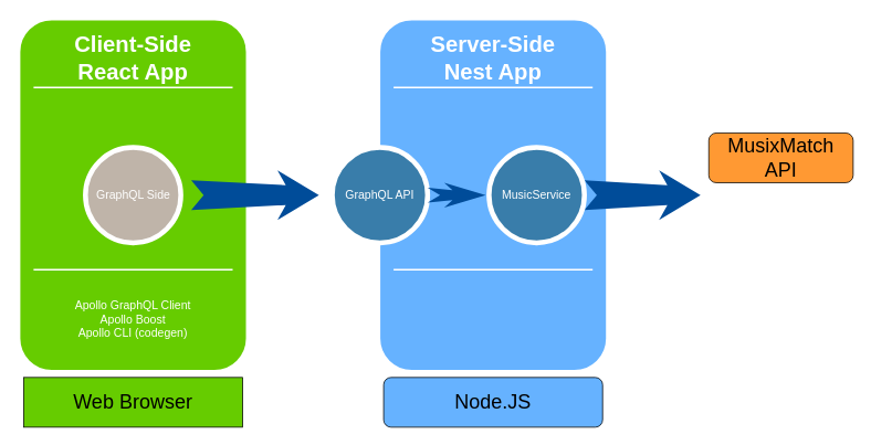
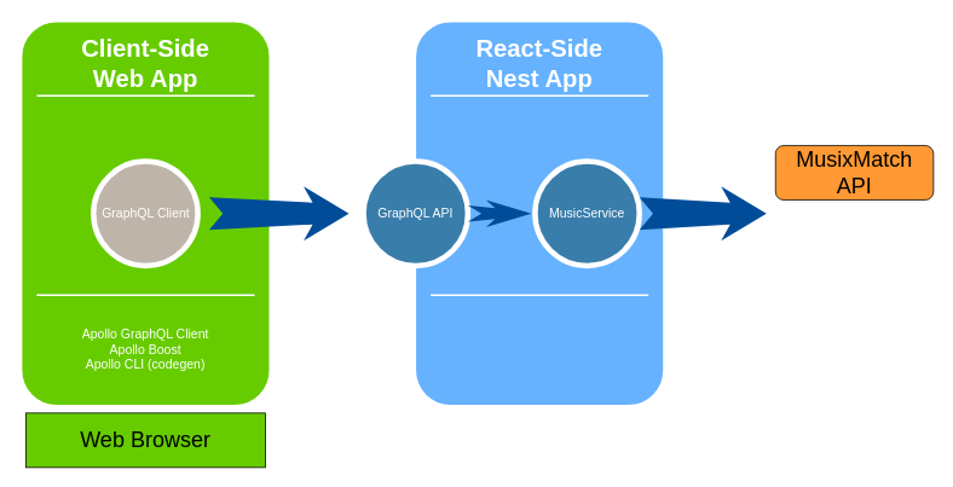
  <mxCell id="0" />
  <mxCell id="1" parent="0" />
  <mxCell id="2" value="" style="whiteSpace=wrap;html=1;rounded=1;shadow=0;strokeWidth=8;fontSize=20;align=center;fillColor=#66CC00;strokeColor=#FFFFFF;" parent="1" vertex="1"><mxGeometry x="20" y="20" width="280" height="430" as="geometry" /></mxCell>
- <mxCell id="3" value="Client-Side&lt;br&gt;React App" style="text;html=1;strokeColor=none;fillColor=none;align=center;verticalAlign=middle;whiteSpace=wrap;rounded=0;shadow=0;fontSize=27;fontColor=#FFFFFF;fontStyle=1" parent="1" vertex="1"><mxGeometry x="20" y="40" width="280" height="60" as="geometry" /></mxCell>
+ <mxCell id="3" value="Client-Side&lt;br&gt;Web App" style="text;html=1;strokeColor=none;fillColor=none;align=center;verticalAlign=middle;whiteSpace=wrap;rounded=0;shadow=0;fontSize=27;fontColor=#FFFFFF;fontStyle=1" parent="1" vertex="1"><mxGeometry x="20" y="40" width="280" height="60" as="geometry" /></mxCell>
  <mxCell id="4" value="Apollo GraphQL Client&lt;br&gt;Apollo Boost&lt;br&gt;Apollo CLI (codegen)&lt;br&gt;" style="text;html=1;strokeColor=none;fillColor=none;align=center;verticalAlign=middle;whiteSpace=wrap;rounded=0;shadow=0;fontSize=14;fontColor=#FFFFFF;" parent="1" vertex="1"><mxGeometry x="20" y="340" width="280" height="90" as="geometry" /></mxCell>
  <mxCell id="5" value="" style="line;strokeWidth=2;html=1;rounded=0;shadow=0;fontSize=27;align=center;fillColor=none;strokeColor=#FFFFFF;" parent="1" vertex="1"><mxGeometry x="40" y="100" width="240" height="10" as="geometry" /></mxCell>
  <mxCell id="6" value="" style="line;strokeWidth=2;html=1;rounded=0;shadow=0;fontSize=27;align=center;fillColor=none;strokeColor=#FFFFFF;" parent="1" vertex="1"><mxGeometry x="40" y="320" width="240" height="10" as="geometry" /></mxCell>
- <mxCell id="7" value="GraphQL Side" style="ellipse;whiteSpace=wrap;html=1;rounded=0;shadow=0;strokeWidth=6;fontSize=14;align=center;fillColor=#BFB4A9;strokeColor=#FFFFFF;fontColor=#FFFFFF;" parent="1" vertex="1"><mxGeometry x="102.5" y="177.5" width="115" height="115" as="geometry" /></mxCell>
+ <mxCell id="7" value="GraphQL Client" style="ellipse;whiteSpace=wrap;html=1;rounded=0;shadow=0;strokeWidth=6;fontSize=14;align=center;fillColor=#BFB4A9;strokeColor=#FFFFFF;fontColor=#FFFFFF;" parent="1" vertex="1"><mxGeometry x="102.5" y="177.5" width="115" height="115" as="geometry" /></mxCell>
  <mxCell id="8" value="" style="html=1;shadow=0;dashed=0;align=center;verticalAlign=middle;shape=mxgraph.arrows2.stylisedArrow;dy=0.6;dx=40;notch=15;feather=0.4;rounded=0;strokeWidth=1;fontSize=27;strokeColor=none;fillColor=#004C99;" parent="1" vertex="1"><mxGeometry x="230" y="205" width="154" height="60" as="geometry" /></mxCell>
  <mxCell id="9" value="" style="whiteSpace=wrap;html=1;rounded=1;shadow=0;strokeWidth=8;fontSize=20;align=center;fillColor=#66B2FF;strokeColor=#FFFFFF;" parent="1" vertex="1"><mxGeometry x="454" y="20" width="280" height="430" as="geometry" /></mxCell>
- <mxCell id="10" value="Server-Side&lt;br&gt;Nest App&lt;br&gt;" style="text;html=1;strokeColor=none;fillColor=none;align=center;verticalAlign=middle;whiteSpace=wrap;rounded=0;shadow=0;fontSize=27;fontColor=#FFFFFF;fontStyle=1" parent="1" vertex="1"><mxGeometry x="454" y="40" width="280" height="60" as="geometry" /></mxCell>
+ <mxCell id="10" value="React-Side&lt;br&gt;Nest App&lt;br&gt;" style="text;html=1;strokeColor=none;fillColor=none;align=center;verticalAlign=middle;whiteSpace=wrap;rounded=0;shadow=0;fontSize=27;fontColor=#FFFFFF;fontStyle=1" parent="1" vertex="1"><mxGeometry x="454" y="40" width="280" height="60" as="geometry" /></mxCell>
  <mxCell id="11" value="" style="line;strokeWidth=2;html=1;rounded=0;shadow=0;fontSize=27;align=center;fillColor=none;strokeColor=#FFFFFF;" parent="1" vertex="1"><mxGeometry x="474" y="100" width="240" height="10" as="geometry" /></mxCell>
  <mxCell id="12" value="" style="line;strokeWidth=2;html=1;rounded=0;shadow=0;fontSize=27;align=center;fillColor=none;strokeColor=#FFFFFF;" parent="1" vertex="1"><mxGeometry x="474" y="320" width="240" height="10" as="geometry" /></mxCell>
  <mxCell id="13" value="GraphQL API" style="ellipse;whiteSpace=wrap;html=1;rounded=0;shadow=0;strokeWidth=6;fontSize=14;align=center;fillColor=#397DAA;strokeColor=#FFFFFF;fontColor=#FFFFFF;" parent="1" vertex="1"><mxGeometry x="400" y="177.5" width="115" height="115" as="geometry" /></mxCell>
  <mxCell id="14" value="" style="html=1;shadow=0;dashed=0;align=center;verticalAlign=middle;shape=mxgraph.arrows2.stylisedArrow;dy=0.6;dx=40;notch=15;feather=0.4;rounded=0;strokeWidth=1;fontSize=27;strokeColor=none;fillColor=#004C99;rotation=0;" parent="1" vertex="1"><mxGeometry x="704" y="205" width="140" height="60" as="geometry" /></mxCell>
- <mxCell id="15" value="Node.JS" style="rounded=1;whiteSpace=wrap;html=1;fillColor=#66B2FF;fontSize=24;" vertex="1" parent="1"><mxGeometry x="462" y="455" width="264" height="60" as="geometry" /></mxCell>
  <mxCell id="16" value="Web Browser" style="whiteSpace=wrap;html=1;fillColor=#66CC00;fontSize=24;rounded=0;" vertex="1" parent="1"><mxGeometry x="28" y="455" width="264" height="60" as="geometry" /></mxCell>
  <mxCell id="17" value="MusixMatch API&lt;br&gt;" style="rounded=1;whiteSpace=wrap;html=1;fillColor=#FF9933;fontSize=24;" vertex="1" parent="1"><mxGeometry x="854" y="160" width="174" height="60" as="geometry" /></mxCell>
  <mxCell id="18" value="MusicService&lt;br&gt;" style="ellipse;whiteSpace=wrap;html=1;rounded=0;shadow=0;strokeWidth=6;fontSize=14;align=center;fillColor=#397DAA;strokeColor=#FFFFFF;fontColor=#FFFFFF;" vertex="1" parent="1"><mxGeometry x="589" y="177.5" width="115" height="115" as="geometry" /></mxCell>
  <mxCell id="19" value="" style="html=1;shadow=0;dashed=0;align=center;verticalAlign=middle;shape=mxgraph.arrows2.stylisedArrow;dy=0.6;dx=40;notch=15;feather=0.4;rounded=0;strokeWidth=1;fontSize=27;strokeColor=none;fillColor=#004C99;rotation=0;" vertex="1" parent="1"><mxGeometry x="515" y="220" width="70" height="30" as="geometry" /></mxCell>
